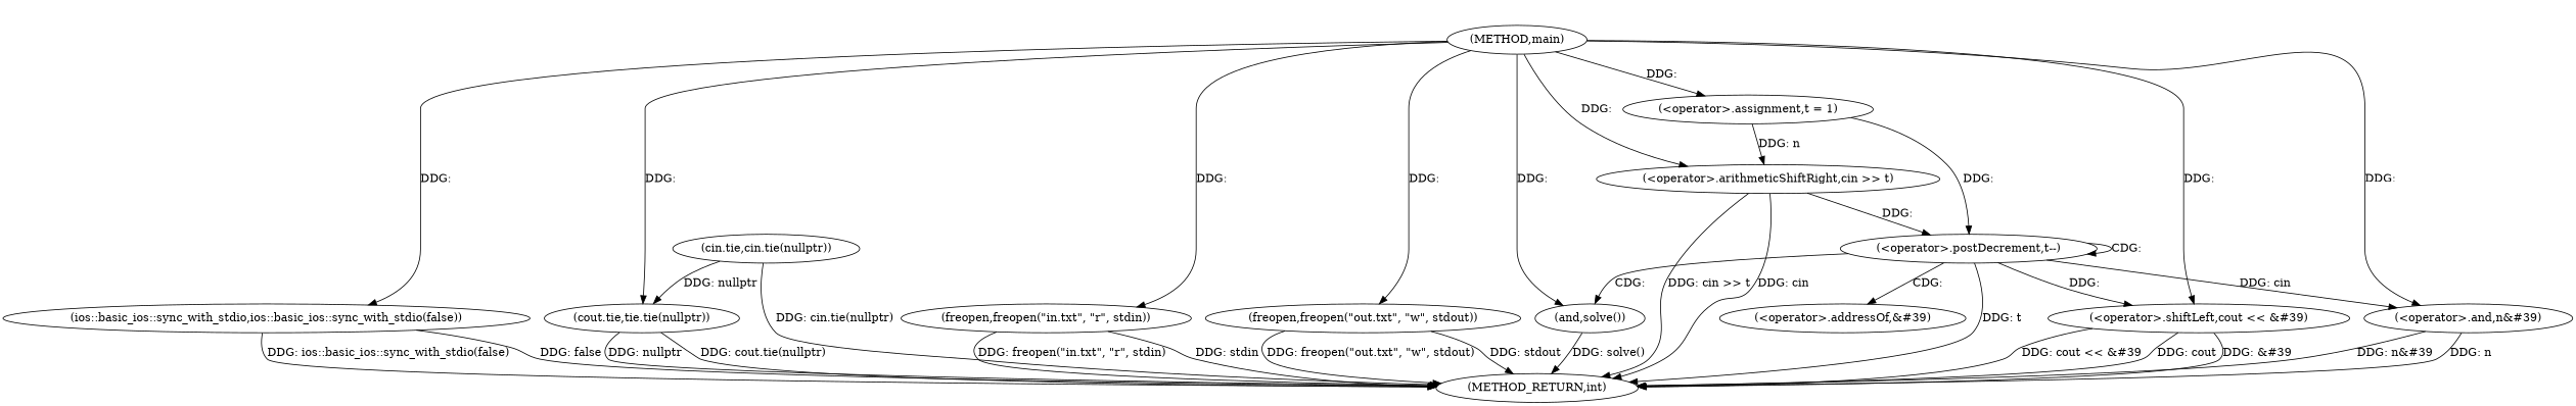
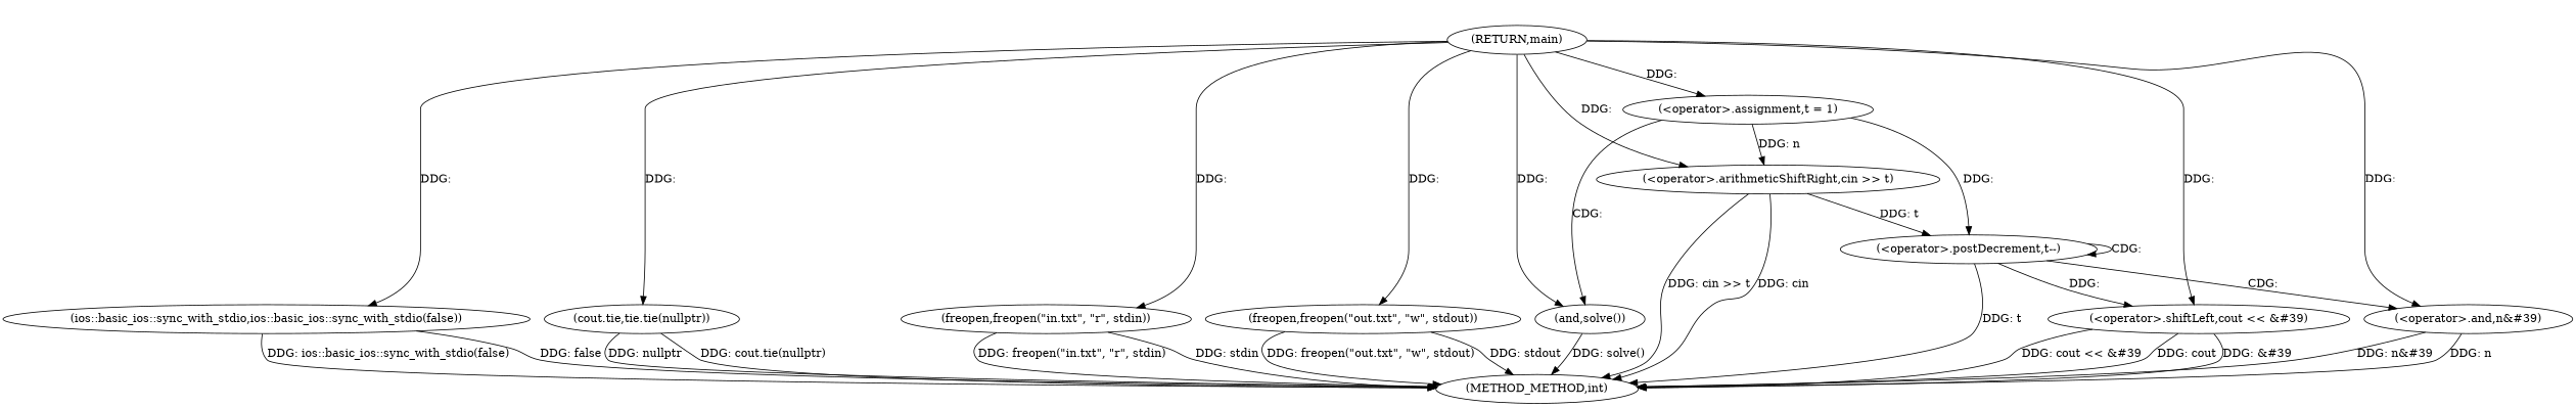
  digraph {
-   n1 [label="(METHOD,main)"]
+   n1 [label="(RETURN,main)"]
    n2 [label="(ios::basic_ios::sync_with_stdio,ios::basic_ios::sync_with_stdio(false))"]
    n3 [label="(cout.tie,tie.tie(nullptr))"]
    n4 [label="(freopen,freopen(\"in.txt\", \"r\", stdin))"]
    n5 [label="(freopen,freopen(\"out.txt\", \"w\", stdout))"]
    n6 [label="(<operator>.assignment,t = 1)"]
    n7 [label="(<operator>.arithmeticShiftRight,cin >> t)"]
    n8 [label="(and,solve())"]
    n9 [label="(<operator>.shiftLeft,cout << &#39)"]
    n10 [label="(<operator>.and,n&#39)"]
-   n11 [label="(METHOD_RETURN,int)"]
-   n12 [label="(cin.tie,cin.tie(nullptr))"]
+   n11 [label="(METHOD_METHOD,int)"]
    n13 [label="(<operator>.postDecrement,t--)"]
-   n14 [label="(<operator>.addressOf,&#39)"]
    n1 -> n2 [label="DDG: "]
    n1 -> n3 [label="DDG: "]
    n1 -> n4 [label="DDG: "]
    n1 -> n5 [label="DDG: "]
    n1 -> n6 [label="DDG: "]
    n1 -> n7 [label="DDG: "]
    n1 -> n8 [label="DDG: "]
    n1 -> n9 [label="DDG: "]
    n1 -> n10 [label="DDG: "]
    n2 -> n11 [label="DDG: ios::basic_ios::sync_with_stdio(false)"]
    n2 -> n11 [label="DDG: false"]
    n3 -> n11 [label="DDG: nullptr"]
    n3 -> n11 [label="DDG: cout.tie(nullptr)"]
    n4 -> n11 [label="DDG: freopen(\"in.txt\", \"r\", stdin)"]
    n4 -> n11 [label="DDG: stdin"]
    n5 -> n11 [label="DDG: freopen(\"out.txt\", \"w\", stdout)"]
    n5 -> n11 [label="DDG: stdout"]
    n6 -> n7 [label="DDG: n"]
    n6 -> n13 [label="DDG: "]
    n7 -> n11 [label="DDG: cin >> t"]
    n7 -> n11 [label="DDG: cin"]
-   n7 -> n13 [label="DDG: "]
+   n7 -> n13 [label="DDG: t"]
    n8 -> n11 [label="DDG: solve()"]
    n9 -> n11 [label="DDG: &#39"]
    n9 -> n11 [label="DDG: cout << &#39"]
    n9 -> n11 [label="DDG: cout"]
    n10 -> n11 [label="DDG: n&#39"]
    n10 -> n11 [label="DDG: n"]
-   n12 -> n3 [label="DDG: nullptr"]
-   n12 -> n11 [label="DDG: cin.tie(nullptr)"]
-   n13 -> n8 [label="CDG: "]
+   n6 -> n8 [label="CDG: "]
    n13 -> n9 [label="DDG: "]
-   n13 -> n10 [label="DDG: cin"]
+   n13 -> n10 [label="CDG: "]
    n13 -> n11 [label="DDG: t"]
    n13 -> n13 [label="CDG: "]
-   n13 -> n14 [label="CDG: "]
  }
